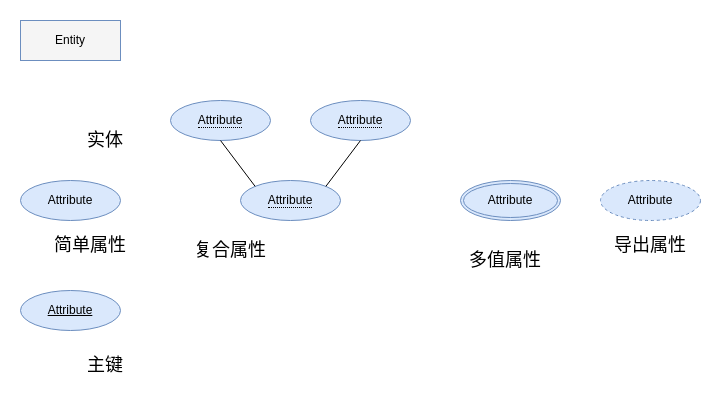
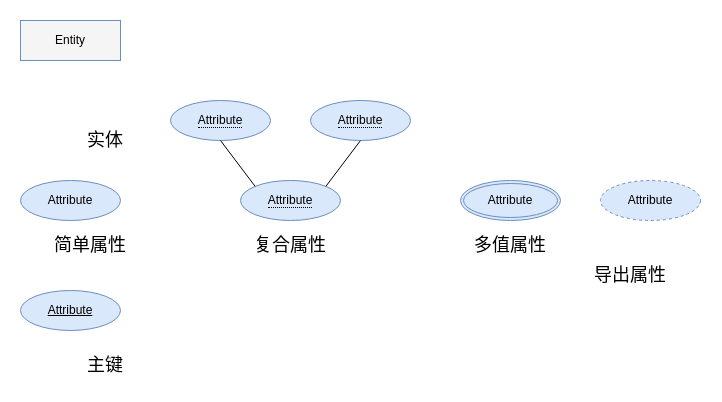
  <mxCell id="0" />
  <mxCell id="1" parent="0" />
  <mxCell id="2" value="Entity" style="whiteSpace=wrap;html=1;align=center;fillColor=#f5f5f5;strokeColor=#6c8ebf;" vertex="1" parent="1"><mxGeometry x="20" y="20" width="100" height="40" as="geometry" /></mxCell>
  <mxCell id="3" value="&lt;font style=&quot;font-size: 18px;&quot;&gt;实体&lt;/font&gt;" style="text;html=1;align=center;verticalAlign=middle;whiteSpace=wrap;rounded=0;" vertex="1" parent="1"><mxGeometry x="75" y="125" width="60" height="30" as="geometry" /></mxCell>
  <mxCell id="4" value="Attribute" style="ellipse;whiteSpace=wrap;html=1;align=center;fillColor=#dae8fc;strokeColor=#6c8ebf;" vertex="1" parent="1"><mxGeometry x="20" y="180" width="100" height="40" as="geometry" /></mxCell>
  <mxCell id="5" value="&lt;font style=&quot;font-size: 18px;&quot;&gt;简单属性&lt;/font&gt;" style="text;html=1;align=center;verticalAlign=middle;whiteSpace=wrap;rounded=0;" vertex="1" parent="1"><mxGeometry x="40" y="230" width="100" height="30" as="geometry" /></mxCell>
  <mxCell id="6" value="&lt;span style=&quot;border-bottom: 1px dotted&quot;&gt;Attribute&lt;/span&gt;" style="ellipse;whiteSpace=wrap;html=1;align=center;fillColor=#dae8fc;strokeColor=#6c8ebf;" vertex="1" parent="1"><mxGeometry x="240" y="180" width="100" height="40" as="geometry" /></mxCell>
  <mxCell id="7" value="&lt;span style=&quot;border-bottom: 1px dotted&quot;&gt;Attribute&lt;/span&gt;" style="ellipse;whiteSpace=wrap;html=1;align=center;fillColor=#dae8fc;strokeColor=#6c8ebf;" vertex="1" parent="1"><mxGeometry x="170" y="100" width="100" height="40" as="geometry" /></mxCell>
  <mxCell id="8" value="&lt;span style=&quot;border-bottom: 1px dotted&quot;&gt;Attribute&lt;/span&gt;" style="ellipse;whiteSpace=wrap;html=1;align=center;fillColor=#dae8fc;strokeColor=#6c8ebf;" vertex="1" parent="1"><mxGeometry x="310" y="100" width="100" height="40" as="geometry" /></mxCell>
  <mxCell id="9" value="" style="endArrow=none;html=1;entryX=0.5;entryY=1;entryDx=0;entryDy=0;exitX=0;exitY=0;exitDx=0;exitDy=0;" edge="1" parent="1" source="6" target="7"><mxGeometry width="50" height="50" relative="1" as="geometry"><mxPoint x="220" y="310" as="sourcePoint" /><mxPoint x="270" y="260" as="targetPoint" /></mxGeometry></mxCell>
  <mxCell id="10" value="" style="endArrow=none;html=1;entryX=0.5;entryY=1;entryDx=0;entryDy=0;exitX=1;exitY=0;exitDx=0;exitDy=0;" edge="1" parent="1" source="6" target="8"><mxGeometry width="50" height="50" relative="1" as="geometry"><mxPoint x="279" y="192" as="sourcePoint" /><mxPoint x="230" y="150" as="targetPoint" /></mxGeometry></mxCell>
- <mxCell id="11" value="&lt;font style=&quot;font-size: 18px;&quot;&gt;复合属性&lt;/font&gt;" style="text;html=1;align=center;verticalAlign=middle;whiteSpace=wrap;rounded=0;" vertex="1" parent="1"><mxGeometry x="185" y="235" width="90" height="30" as="geometry" /></mxCell>
+ <mxCell id="11" value="&lt;font style=&quot;font-size: 18px;&quot;&gt;复合属性&lt;/font&gt;" style="text;html=1;align=center;verticalAlign=middle;whiteSpace=wrap;rounded=0;" vertex="1" parent="1"><mxGeometry x="245" y="230" width="90" height="30" as="geometry" /></mxCell>
  <mxCell id="12" value="Attribute" style="ellipse;shape=doubleEllipse;margin=3;whiteSpace=wrap;html=1;align=center;fillColor=#dae8fc;strokeColor=#6c8ebf;" vertex="1" parent="1"><mxGeometry x="460" y="180" width="100" height="40" as="geometry" /></mxCell>
- <mxCell id="13" value="&lt;font style=&quot;font-size: 18px;&quot;&gt;多值属性&lt;/font&gt;" style="text;html=1;align=center;verticalAlign=middle;whiteSpace=wrap;rounded=0;" vertex="1" parent="1"><mxGeometry x="460" y="245" width="90" height="30" as="geometry" /></mxCell>
+ <mxCell id="13" value="&lt;font style=&quot;font-size: 18px;&quot;&gt;多值属性&lt;/font&gt;" style="text;html=1;align=center;verticalAlign=middle;whiteSpace=wrap;rounded=0;" vertex="1" parent="1"><mxGeometry x="465" y="230" width="90" height="30" as="geometry" /></mxCell>
  <mxCell id="14" value="Attribute" style="ellipse;whiteSpace=wrap;html=1;align=center;dashed=1;fillColor=#dae8fc;strokeColor=#6c8ebf;" vertex="1" parent="1"><mxGeometry x="600" y="180" width="100" height="40" as="geometry" /></mxCell>
- <mxCell id="15" value="&lt;font style=&quot;font-size: 18px;&quot;&gt;导出属性&lt;/font&gt;" style="text;html=1;align=center;verticalAlign=middle;whiteSpace=wrap;rounded=0;" vertex="1" parent="1"><mxGeometry x="605" y="230" width="90" height="30" as="geometry" /></mxCell>
+ <mxCell id="15" value="&lt;font style=&quot;font-size: 18px;&quot;&gt;导出属性&lt;/font&gt;" style="text;html=1;align=center;verticalAlign=middle;whiteSpace=wrap;rounded=0;" vertex="1" parent="1"><mxGeometry x="585" y="260" width="90" height="30" as="geometry" /></mxCell>
  <mxCell id="16" value="Attribute" style="ellipse;whiteSpace=wrap;html=1;align=center;fontStyle=4;fillColor=#dae8fc;strokeColor=#6c8ebf;" vertex="1" parent="1"><mxGeometry x="20" y="290" width="100" height="40" as="geometry" /></mxCell>
  <mxCell id="17" value="&lt;font style=&quot;font-size: 18px;&quot;&gt;主键&lt;/font&gt;" style="text;html=1;align=center;verticalAlign=middle;whiteSpace=wrap;rounded=0;" vertex="1" parent="1"><mxGeometry x="55" y="350" width="100" height="30" as="geometry" /></mxCell>
